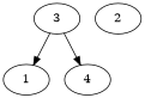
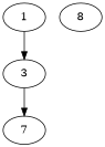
  digraph {
    edge [heightLimit=3 secondaryType=none village=Bikini_Bottom weight=20]
    3
    1
-   4
-   2
-   3 -> 1 [primaryType=sideStreet]
+   4 [label=7]
+   2 [label=8]
+   1 -> 3 [primaryType=sideStreet]
    3 -> 4 [primaryType=mainStreet]
  }
